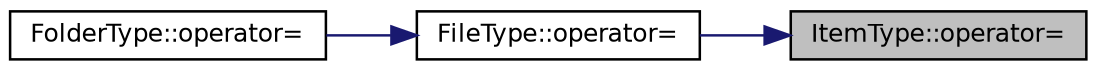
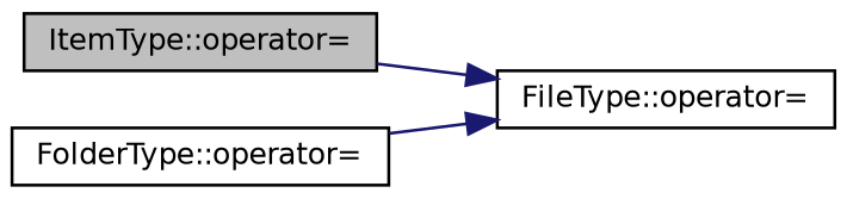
  digraph {
    rankdir=RL
    node [color=black fillcolor=white fontname=Helvetica fontsize=10 shape=record style=filled]
    edge [color=midnightblue dir=back fontname=Helvetica fontsize=10 labelfontname=Helvetica labelfontsize=10 style=solid]
    n1 [fillcolor=grey75 fontcolor=black height=0.2 label="ItemType::operator=" width=0.4]
    n2 [height=0.2 label="FileType::operator=" width=0.4]
    n3 [height=0.2 label="FolderType::operator=" width=0.4]
-   n1 -> n2
+   n2 -> n1
    n2 -> n3
  }
